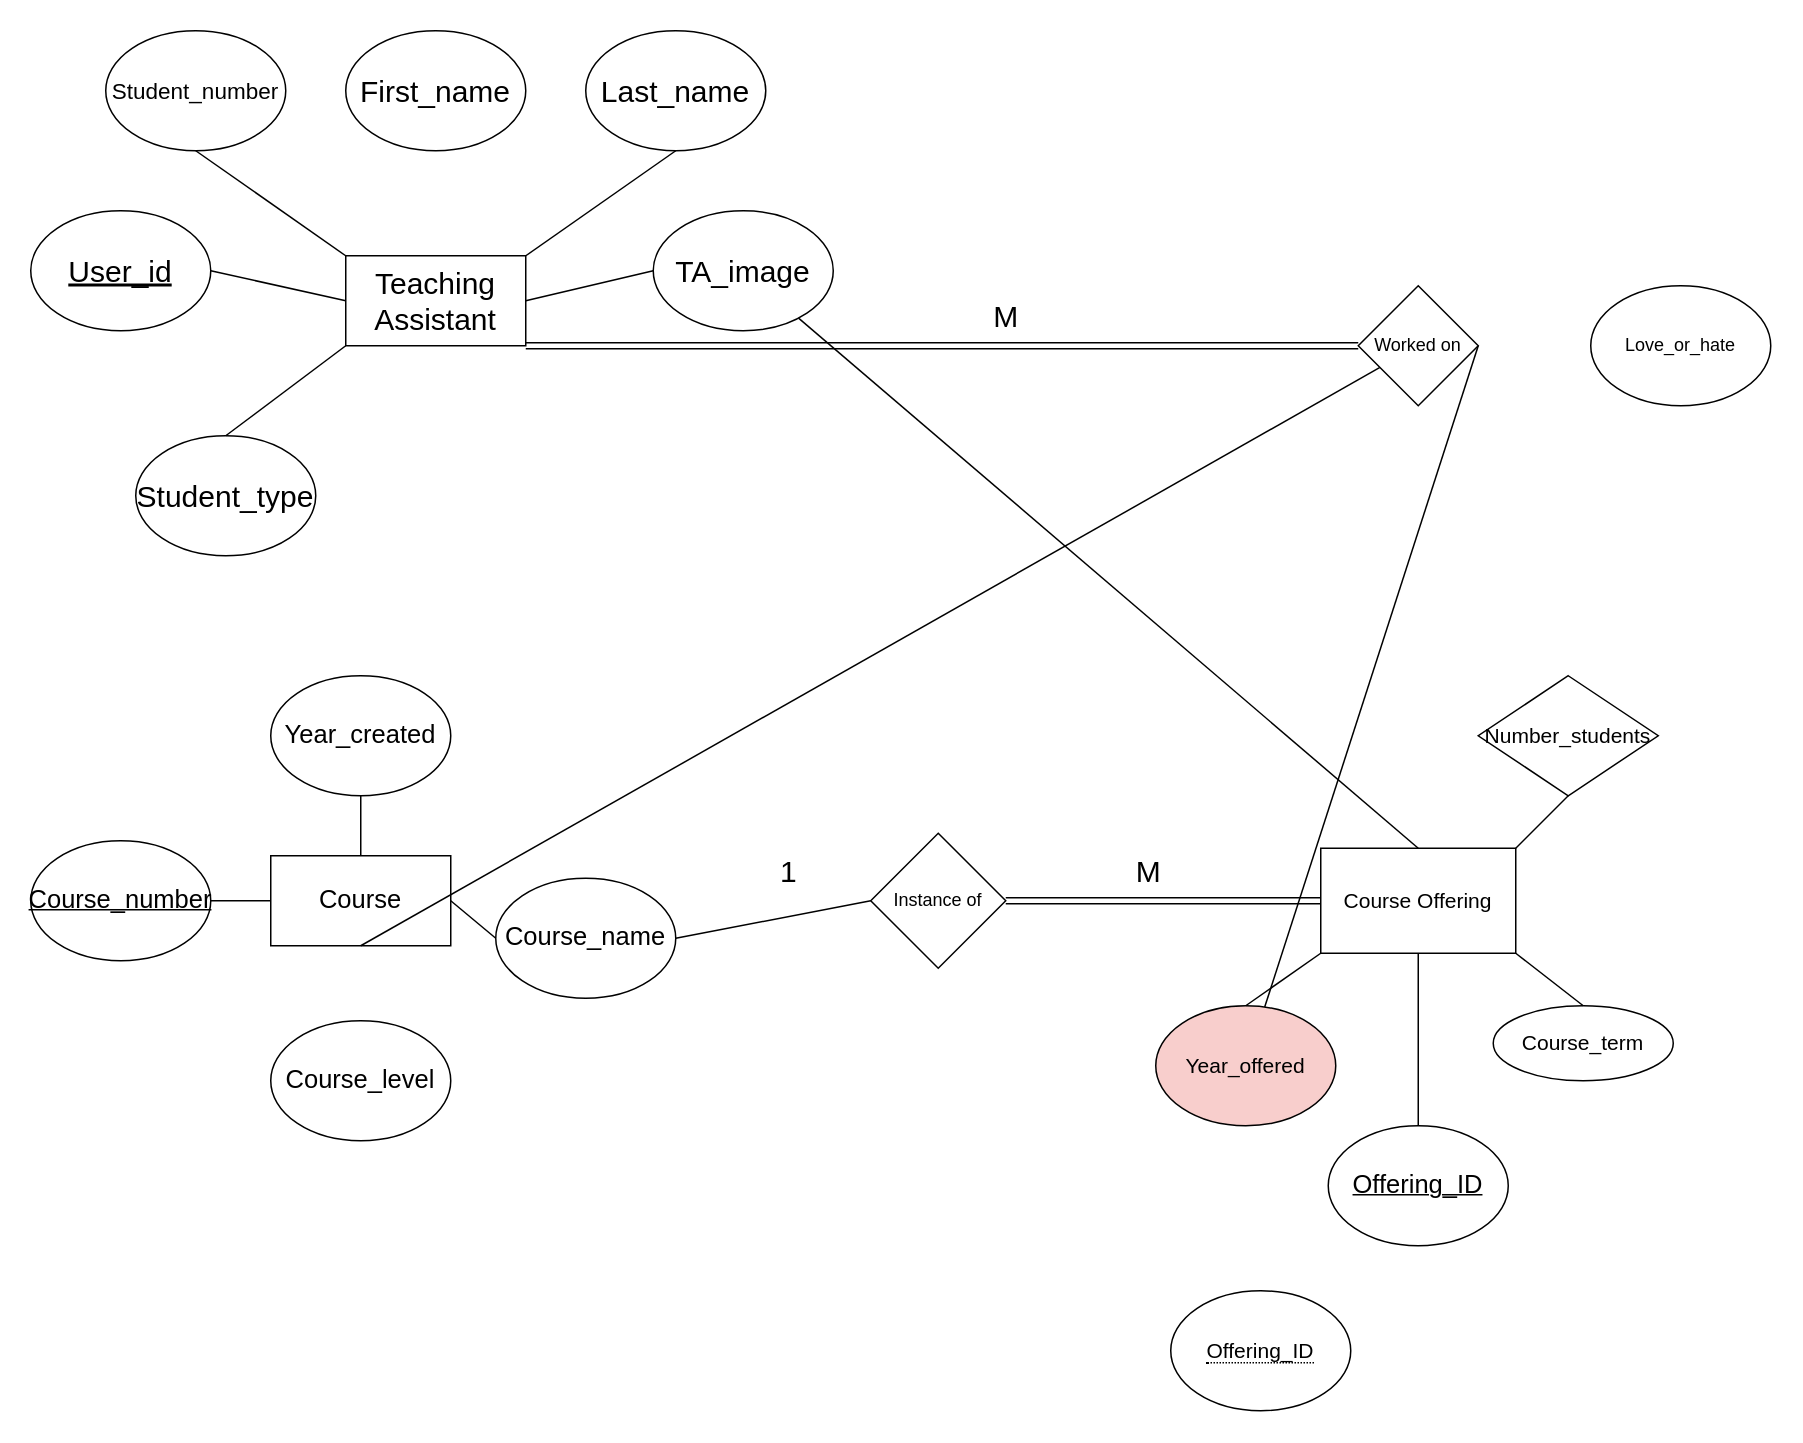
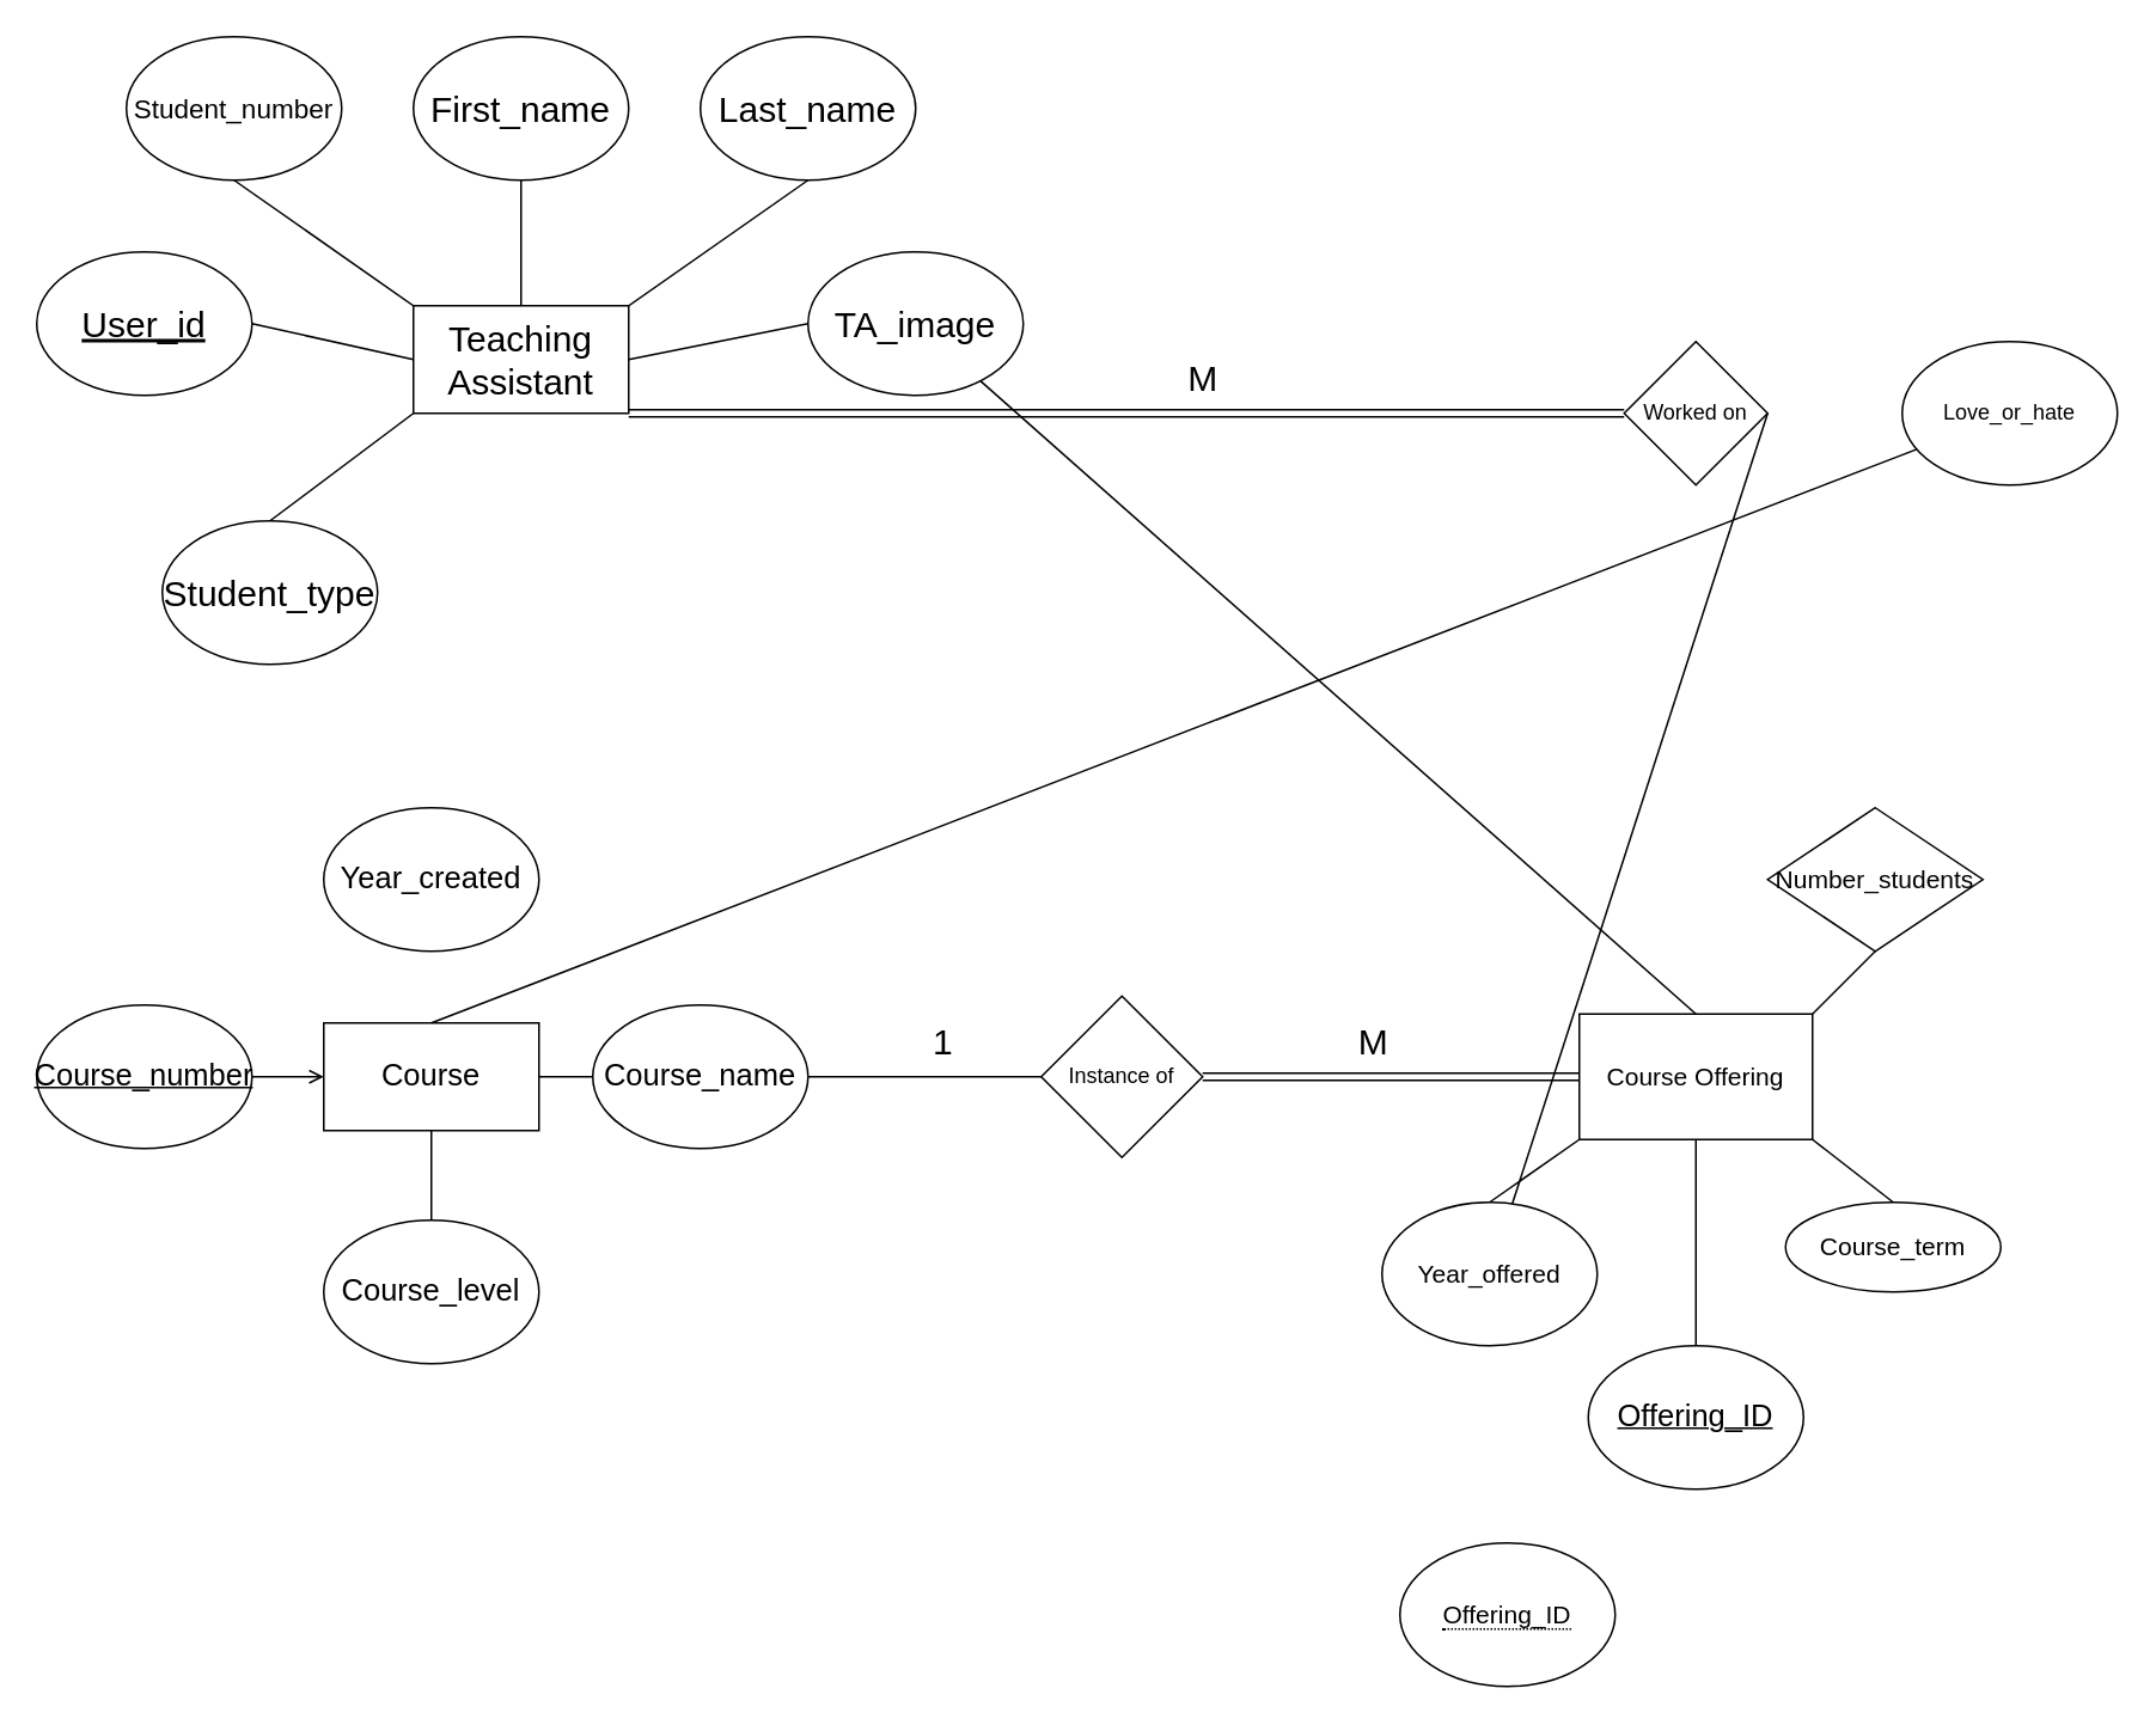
  <mxCell id="0" />
  <mxCell id="1" parent="0" />
  <mxCell id="2" value="Teaching Assistant" style="rounded=0;whiteSpace=wrap;html=1;fontSize=20;" parent="1" vertex="1"><mxGeometry x="230" y="170" width="120" height="60" as="geometry" /></mxCell>
  <mxCell id="3" value="First_name" style="ellipse;whiteSpace=wrap;html=1;fontSize=20;" parent="1" vertex="1"><mxGeometry x="230" width="120" height="80" as="geometry" y="20" /></mxCell>
  <mxCell id="4" value="Last_name" style="ellipse;whiteSpace=wrap;html=1;fontSize=20;" parent="1" vertex="1"><mxGeometry x="390" width="120" height="80" as="geometry" y="20" /></mxCell>
  <mxCell id="5" value="Student_number" style="ellipse;whiteSpace=wrap;html=1;fontSize=15;" parent="1" vertex="1"><mxGeometry x="70" width="120" height="80" as="geometry" y="20" /></mxCell>
  <mxCell id="6" value="&lt;u style=&quot;font-size: 20px;&quot;&gt;User_id&lt;/u&gt;" style="ellipse;whiteSpace=wrap;html=1;fontSize=20;" parent="1" vertex="1"><mxGeometry x="20" y="140" width="120" height="80" as="geometry" /></mxCell>
  <mxCell id="7" value="Student_type" style="ellipse;whiteSpace=wrap;html=1;fontSize=20;" parent="1" vertex="1"><mxGeometry x="90" y="290" width="120" height="80" as="geometry" /></mxCell>
- <mxCell id="8" value="TA_image" style="ellipse;whiteSpace=wrap;html=1;fontSize=20;" parent="1" vertex="1"><mxGeometry x="435" y="140" width="120" height="80" as="geometry" /></mxCell>
+ <mxCell id="8" value="TA_image" style="ellipse;whiteSpace=wrap;html=1;fontSize=20;" parent="1" vertex="1"><mxGeometry x="450" y="140" width="120" height="80" as="geometry" /></mxCell>
  <mxCell id="9" value="" style="endArrow=none;html=1;rounded=0;entryX=0;entryY=0;entryDx=0;entryDy=0;exitX=0.5;exitY=1;exitDx=0;exitDy=0;" parent="1" source="5" target="2" edge="1"><mxGeometry width="50" height="50" relative="1" as="geometry"><mxPoint x="470" y="450" as="sourcePoint" /><mxPoint x="520" y="400" as="targetPoint" /></mxGeometry></mxCell>
+ <mxCell id="10" value="" style="endArrow=none;html=1;rounded=0;entryX=0.5;entryY=0;entryDx=0;entryDy=0;exitX=0.5;exitY=1;exitDx=0;exitDy=0;" parent="1" source="3" target="2" edge="1"><mxGeometry width="50" height="50" relative="1" as="geometry"><mxPoint x="470" y="450" as="sourcePoint" /><mxPoint x="520" y="400" as="targetPoint" /></mxGeometry></mxCell>
  <mxCell id="11" value="" style="endArrow=none;html=1;rounded=0;entryX=0.5;entryY=1;entryDx=0;entryDy=0;exitX=1;exitY=0;exitDx=0;exitDy=0;" parent="1" source="2" target="4" edge="1"><mxGeometry width="50" height="50" relative="1" as="geometry"><mxPoint x="470" y="450" as="sourcePoint" /><mxPoint x="520" y="400" as="targetPoint" /></mxGeometry></mxCell>
  <mxCell id="12" value="" style="endArrow=none;html=1;rounded=0;entryX=0;entryY=0.5;entryDx=0;entryDy=0;exitX=1;exitY=0.5;exitDx=0;exitDy=0;" parent="1" source="6" target="2" edge="1"><mxGeometry width="50" height="50" relative="1" as="geometry"><mxPoint x="470" y="450" as="sourcePoint" /><mxPoint x="520" y="400" as="targetPoint" /></mxGeometry></mxCell>
  <mxCell id="13" value="" style="endArrow=none;html=1;rounded=0;entryX=0;entryY=1;entryDx=0;entryDy=0;exitX=0.5;exitY=0;exitDx=0;exitDy=0;" parent="1" source="7" target="2" edge="1"><mxGeometry width="50" height="50" relative="1" as="geometry"><mxPoint x="470" y="450" as="sourcePoint" /><mxPoint x="520" y="400" as="targetPoint" /></mxGeometry></mxCell>
  <mxCell id="14" value="" style="endArrow=none;html=1;rounded=0;entryX=1;entryY=0.5;entryDx=0;entryDy=0;exitX=0;exitY=0.5;exitDx=0;exitDy=0;" parent="1" source="8" target="2" edge="1"><mxGeometry width="50" height="50" relative="1" as="geometry"><mxPoint x="470" y="450" as="sourcePoint" /><mxPoint x="520" y="400" as="targetPoint" /></mxGeometry></mxCell>
  <mxCell id="15" value="Course" style="rounded=0;whiteSpace=wrap;html=1;fontSize=17;" parent="1" vertex="1"><mxGeometry x="180" y="570" width="120" height="60" as="geometry" /></mxCell>
  <mxCell id="16" value="&lt;u style=&quot;font-size: 17px;&quot;&gt;Course_number&lt;/u&gt;" style="ellipse;whiteSpace=wrap;html=1;fontSize=17;" parent="1" vertex="1"><mxGeometry x="20" y="560" width="120" height="80" as="geometry" /></mxCell>
- <mxCell id="17" value="Course_name" style="ellipse;whiteSpace=wrap;html=1;fontSize=17;" parent="1" vertex="1"><mxGeometry x="330" y="585" width="120" height="80" as="geometry" /></mxCell>
+ <mxCell id="17" value="Course_name" style="ellipse;whiteSpace=wrap;html=1;fontSize=17;" parent="1" vertex="1"><mxGeometry x="330" y="560" width="120" height="80" as="geometry" /></mxCell>
  <mxCell id="18" value="Course_level" style="ellipse;whiteSpace=wrap;html=1;fontSize=17;" parent="1" vertex="1"><mxGeometry x="180" y="680" width="120" height="80" as="geometry" /></mxCell>
  <mxCell id="19" value="Year_created" style="ellipse;whiteSpace=wrap;html=1;fontSize=17;" parent="1" vertex="1"><mxGeometry x="180" y="450" width="120" height="80" as="geometry" /></mxCell>
- <mxCell id="20" value="" style="endArrow=none;html=1;rounded=0;exitX=0.5;exitY=0;exitDx=0;exitDy=0;entryX=0.5;entryY=1;entryDx=0;entryDy=0;fontSize=17;" parent="1" source="15" target="19" edge="1"><mxGeometry width="50" height="50" relative="1" as="geometry"><mxPoint x="420" y="450" as="sourcePoint" /><mxPoint x="470" y="400" as="targetPoint" /></mxGeometry></mxCell>
- <mxCell id="21" value="" style="endArrow=none;html=1;rounded=0;entryX=0;entryY=0.5;entryDx=0;entryDy=0;exitX=1;exitY=0.5;exitDx=0;exitDy=0;fontSize=17;" parent="1" source="16" target="15" edge="1"><mxGeometry width="50" height="50" relative="1" as="geometry"><mxPoint x="420" y="450" as="sourcePoint" /><mxPoint x="470" y="400" as="targetPoint" /></mxGeometry></mxCell>
- <mxCell id="22" value="" style="endArrow=none;html=1;rounded=0;exitX=0.5;exitY=1;exitDx=0;exitDy=0;fontSize=17;" parent="1" source="15" target="38" edge="1"><mxGeometry width="50" height="50" relative="1" as="geometry"><mxPoint x="420" y="450" as="sourcePoint" /><mxPoint x="470" y="400" as="targetPoint" /></mxGeometry></mxCell>
+ <mxCell id="20" value="" style="endArrow=none;html=1;rounded=0;exitX=0.5;exitY=0;exitDx=0;exitDy=0;fontSize=17;" parent="1" source="15" target="40" edge="1"><mxGeometry width="50" height="50" relative="1" as="geometry"><mxPoint x="420" y="450" as="sourcePoint" /><mxPoint x="470" y="400" as="targetPoint" /></mxGeometry></mxCell>
+ <mxCell id="21" value="" style="endArrow=open;html=1;rounded=0;entryX=0;entryY=0.5;entryDx=0;entryDy=0;exitX=1;exitY=0.5;exitDx=0;exitDy=0;fontSize=17;" parent="1" source="16" target="15" edge="1"><mxGeometry width="50" height="50" relative="1" as="geometry"><mxPoint x="420" y="450" as="sourcePoint" /><mxPoint x="470" y="400" as="targetPoint" /></mxGeometry></mxCell>
+ <mxCell id="22" value="" style="endArrow=none;html=1;rounded=0;entryX=0.5;entryY=0;entryDx=0;entryDy=0;exitX=0.5;exitY=1;exitDx=0;exitDy=0;fontSize=17;" parent="1" source="15" target="18" edge="1"><mxGeometry width="50" height="50" relative="1" as="geometry"><mxPoint x="420" y="450" as="sourcePoint" /><mxPoint x="470" y="400" as="targetPoint" /></mxGeometry></mxCell>
  <mxCell id="23" value="" style="endArrow=none;html=1;rounded=0;entryX=1;entryY=0.5;entryDx=0;entryDy=0;exitX=0;exitY=0.5;exitDx=0;exitDy=0;fontSize=17;" parent="1" source="17" target="15" edge="1"><mxGeometry width="50" height="50" relative="1" as="geometry"><mxPoint x="420" y="450" as="sourcePoint" /><mxPoint x="470" y="400" as="targetPoint" /></mxGeometry></mxCell>
  <mxCell id="24" value="Course Offering" style="rounded=0;whiteSpace=wrap;html=1;fontSize=14;" parent="1" vertex="1"><mxGeometry x="880" y="565" width="130" height="70" as="geometry" /></mxCell>
  <mxCell id="25" value="&lt;span style=&quot;font-size: 14px; text-decoration: none; border-bottom: 1px dotted;&quot;&gt;Offering_ID&lt;/span&gt;" style="ellipse;whiteSpace=wrap;html=1;fontSize=14;" parent="1" vertex="1"><mxGeometry x="780" y="860" width="120" height="80" as="geometry" /></mxCell>
  <mxCell id="26" value="Number_students" style="rhombus;whiteSpace=wrap;html=1;fontSize=14;" parent="1" vertex="1"><mxGeometry x="985" y="450" width="120" height="80" as="geometry" /></mxCell>
  <mxCell id="27" value="Course_term" style="ellipse;whiteSpace=wrap;html=1;fontSize=14;" parent="1" vertex="1"><mxGeometry x="995" y="670" width="120" height="50" as="geometry" /></mxCell>
- <mxCell id="28" value="Year_offered" style="ellipse;whiteSpace=wrap;html=1;fontSize=14;fillColor=#f8cecc;" parent="1" vertex="1"><mxGeometry x="770" y="670" width="120" height="80" as="geometry" /></mxCell>
+ <mxCell id="28" value="Year_offered" style="ellipse;whiteSpace=wrap;html=1;fontSize=14;" parent="1" vertex="1"><mxGeometry x="770" y="670" width="120" height="80" as="geometry" /></mxCell>
  <mxCell id="29" value="" style="endArrow=none;html=1;rounded=0;entryX=0.5;entryY=1;entryDx=0;entryDy=0;fontSize=14;exitX=0.5;exitY=0;exitDx=0;exitDy=0;" parent="1" source="44" target="24" edge="1"><mxGeometry width="50" height="50" relative="1" as="geometry"><mxPoint x="960" y="760" as="sourcePoint" /><mxPoint x="855" y="430" as="targetPoint" /></mxGeometry></mxCell>
  <mxCell id="30" value="" style="endArrow=none;html=1;rounded=0;entryX=1;entryY=0;entryDx=0;entryDy=0;exitX=0.5;exitY=1;exitDx=0;exitDy=0;fontSize=14;" parent="1" source="26" target="24" edge="1"><mxGeometry width="50" height="50" relative="1" as="geometry"><mxPoint x="805" y="480" as="sourcePoint" /><mxPoint x="855" y="430" as="targetPoint" /></mxGeometry></mxCell>
  <mxCell id="31" value="" style="endArrow=none;html=1;rounded=0;entryX=0;entryY=1;entryDx=0;entryDy=0;exitX=0.5;exitY=0;exitDx=0;exitDy=0;fontSize=14;" parent="1" source="28" target="24" edge="1"><mxGeometry width="50" height="50" relative="1" as="geometry"><mxPoint x="805" y="480" as="sourcePoint" /><mxPoint x="855" y="430" as="targetPoint" /></mxGeometry></mxCell>
  <mxCell id="32" value="" style="endArrow=none;html=1;rounded=0;entryX=1;entryY=1;entryDx=0;entryDy=0;exitX=0.5;exitY=0;exitDx=0;exitDy=0;fontSize=14;" parent="1" source="27" target="24" edge="1"><mxGeometry width="50" height="50" relative="1" as="geometry"><mxPoint x="805" y="480" as="sourcePoint" /><mxPoint x="855" y="430" as="targetPoint" /></mxGeometry></mxCell>
  <mxCell id="33" value="Instance of" style="rhombus;whiteSpace=wrap;html=1;" parent="1" vertex="1"><mxGeometry x="580" y="555" width="90" height="90" as="geometry" /></mxCell>
  <mxCell id="34" value="" style="shape=link;html=1;rounded=0;entryX=0;entryY=0.5;entryDx=0;entryDy=0;exitX=1;exitY=0.5;exitDx=0;exitDy=0;" parent="1" source="33" target="24" edge="1"><mxGeometry width="100" relative="1" as="geometry"><mxPoint x="670" y="480" as="sourcePoint" /><mxPoint x="770" y="480" as="targetPoint" /></mxGeometry></mxCell>
  <mxCell id="35" value="" style="endArrow=none;html=1;rounded=0;entryX=1;entryY=0.5;entryDx=0;entryDy=0;exitX=0;exitY=0.5;exitDx=0;exitDy=0;" parent="1" source="33" target="17" edge="1"><mxGeometry width="50" height="50" relative="1" as="geometry"><mxPoint x="700" y="510" as="sourcePoint" /><mxPoint x="750" y="460" as="targetPoint" /></mxGeometry></mxCell>
  <mxCell id="36" value="&lt;font style=&quot;font-size: 20px;&quot;&gt;M&lt;/font&gt;" style="text;html=1;align=center;verticalAlign=middle;resizable=0;points=[];autosize=1;strokeColor=none;fillColor=none;" parent="1" vertex="1"><mxGeometry x="745" y="560" width="40" height="40" as="geometry" /></mxCell>
  <mxCell id="37" value="&lt;font style=&quot;font-size: 20px;&quot;&gt;1&lt;/font&gt;" style="text;html=1;align=center;verticalAlign=middle;resizable=0;points=[];autosize=1;strokeColor=none;fillColor=none;" parent="1" vertex="1"><mxGeometry x="510" y="560" width="30" height="40" as="geometry" /></mxCell>
  <mxCell id="38" value="Worked on" style="rhombus;whiteSpace=wrap;html=1;" parent="1" vertex="1"><mxGeometry x="905" y="190" width="80" height="80" as="geometry" /></mxCell>
  <mxCell id="39" value="" style="shape=link;html=1;rounded=0;exitX=1;exitY=1;exitDx=0;exitDy=0;entryX=0;entryY=0.5;entryDx=0;entryDy=0;" parent="1" source="2" target="38" edge="1"><mxGeometry width="100" relative="1" as="geometry"><mxPoint x="620" y="490" as="sourcePoint" /><mxPoint x="720" y="490" as="targetPoint" /></mxGeometry></mxCell>
  <mxCell id="40" value="Love_or_hate" style="ellipse;whiteSpace=wrap;html=1;" parent="1" vertex="1"><mxGeometry x="1060" y="190" width="120" height="80" as="geometry" /></mxCell>
  <mxCell id="41" value="" style="endArrow=none;html=1;rounded=0;exitX=1;exitY=0.5;exitDx=0;exitDy=0;" parent="1" source="38" target="28" edge="1"><mxGeometry width="50" height="50" relative="1" as="geometry"><mxPoint x="650" y="440" as="sourcePoint" /><mxPoint x="700" y="390" as="targetPoint" /></mxGeometry></mxCell>
  <mxCell id="42" value="" style="endArrow=none;html=1;rounded=0;exitX=0.5;exitY=0;exitDx=0;exitDy=0;" parent="1" source="24" target="8" edge="1"><mxGeometry width="50" height="50" relative="1" as="geometry"><mxPoint x="650" y="440" as="sourcePoint" /><mxPoint x="700" y="390" as="targetPoint" /></mxGeometry></mxCell>
  <mxCell id="43" value="&lt;font style=&quot;font-size: 20px;&quot;&gt;M&lt;/font&gt;" style="text;html=1;align=center;verticalAlign=middle;resizable=0;points=[];autosize=1;strokeColor=none;fillColor=none;" parent="1" vertex="1"><mxGeometry x="650" y="190" width="40" height="40" as="geometry" /></mxCell>
  <mxCell id="44" value="&lt;u&gt;&lt;font style=&quot;font-size: 17px;&quot;&gt;Offering_ID&lt;/font&gt;&lt;/u&gt;" style="ellipse;whiteSpace=wrap;html=1;" vertex="1" parent="1"><mxGeometry x="885" y="750" width="120" height="80" as="geometry" /></mxCell>
